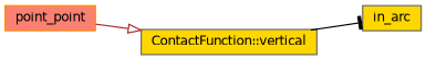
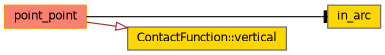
  digraph {
    rankdir=LR
    node [color=gray40 fillcolor=gold fontname=Helvetica fontsize=10 shape=record style=filled]
    edge [fontname=Helvetica fontsize=10 labelfontname=Helvetica labelfontsize=10 style=solid]
    n1 [color=darkorange fillcolor=salmon fontcolor=black height=0.2 label=point_point width=0.4]
    n2 [height=0.2 label=in_arc width=0.4]
    n3 [height=0.2 label="ContactFunction::vertical" width=0.4]
-   n3 -> n2 [arrowhead=tee color=black]
+   n1 -> n2 [arrowhead=tee color=black]
    n1 -> n3 [arrowhead=onormal color=brown]
  }
